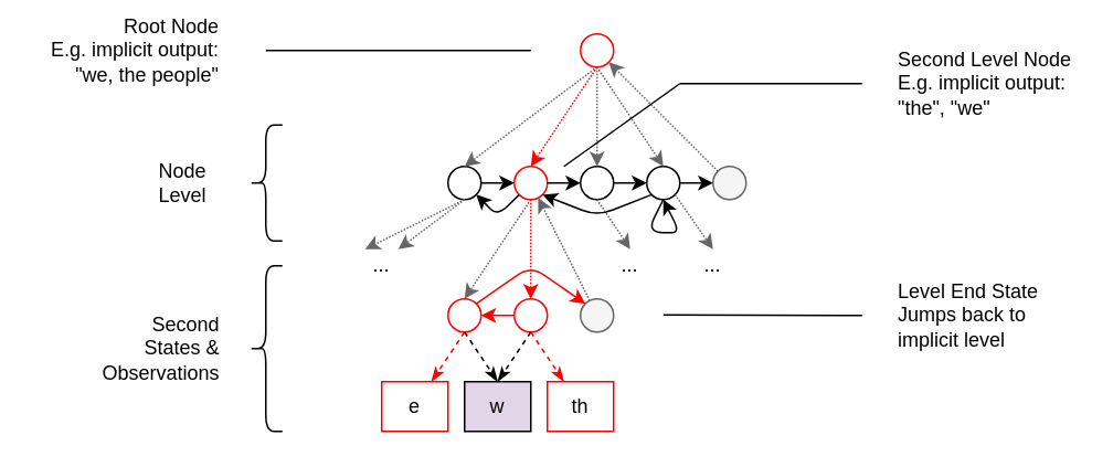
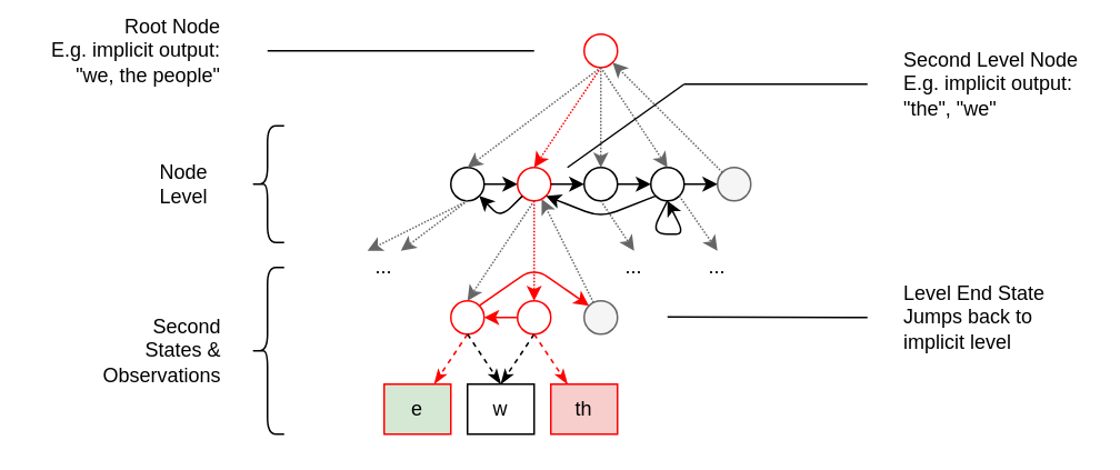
  <mxCell id="0" />
  <mxCell id="1" parent="0" />
  <mxCell id="2" value="" style="ellipse;whiteSpace=wrap;html=1;strokeColor=#FF0000;" vertex="1" parent="1"><mxGeometry x="350" y="20" width="20" height="20" as="geometry" /></mxCell>
  <mxCell id="3" value="" style="ellipse;whiteSpace=wrap;html=1;" vertex="1" parent="1"><mxGeometry x="270" y="100" width="20" height="20" as="geometry" /></mxCell>
  <mxCell id="4" value="" style="ellipse;whiteSpace=wrap;html=1;strokeColor=#FF0000;" vertex="1" parent="1"><mxGeometry x="310" y="100" width="20" height="20" as="geometry" /></mxCell>
  <mxCell id="5" value="" style="ellipse;whiteSpace=wrap;html=1;" vertex="1" parent="1"><mxGeometry x="350" y="100" width="20" height="20" as="geometry" /></mxCell>
  <mxCell id="6" value="" style="ellipse;whiteSpace=wrap;html=1;" vertex="1" parent="1"><mxGeometry x="390" y="100" width="20" height="20" as="geometry" /></mxCell>
  <mxCell id="7" value="" style="ellipse;whiteSpace=wrap;html=1;fillColor=#f5f5f5;strokeColor=#666666;fontColor=#333333;" vertex="1" parent="1"><mxGeometry x="430" y="100" width="20" height="20" as="geometry" /></mxCell>
  <mxCell id="8" value="" style="endArrow=classic;html=1;exitX=1;exitY=0.5;exitDx=0;exitDy=0;entryX=0;entryY=0.5;entryDx=0;entryDy=0;" edge="1" parent="1" source="3" target="4"><mxGeometry width="50" height="50" relative="1" as="geometry"><mxPoint x="470" y="-10" as="sourcePoint" /><mxPoint x="520" y="-60" as="targetPoint" /></mxGeometry></mxCell>
  <mxCell id="9" value="" style="endArrow=classic;html=1;exitX=1;exitY=0.5;exitDx=0;exitDy=0;entryX=0;entryY=0.5;entryDx=0;entryDy=0;" edge="1" parent="1" source="4" target="5"><mxGeometry width="50" height="50" relative="1" as="geometry"><mxPoint x="300" y="120" as="sourcePoint" /><mxPoint x="320" y="120" as="targetPoint" /></mxGeometry></mxCell>
  <mxCell id="10" value="" style="endArrow=classic;html=1;exitX=1;exitY=0.5;exitDx=0;exitDy=0;entryX=0;entryY=0.5;entryDx=0;entryDy=0;" edge="1" parent="1" source="5" target="6"><mxGeometry width="50" height="50" relative="1" as="geometry"><mxPoint x="340" y="120" as="sourcePoint" /><mxPoint x="360" y="120" as="targetPoint" /></mxGeometry></mxCell>
  <mxCell id="11" value="" style="endArrow=classic;html=1;exitX=1;exitY=0.5;exitDx=0;exitDy=0;entryX=0;entryY=0.5;entryDx=0;entryDy=0;" edge="1" parent="1" source="6" target="7"><mxGeometry width="50" height="50" relative="1" as="geometry"><mxPoint x="380" y="120" as="sourcePoint" /><mxPoint x="400" y="120" as="targetPoint" /></mxGeometry></mxCell>
  <mxCell id="12" value="" style="endArrow=classic;html=1;exitX=0;exitY=1;exitDx=0;exitDy=0;entryX=1;entryY=1;entryDx=0;entryDy=0;" edge="1" parent="1" source="4" target="3"><mxGeometry width="50" height="50" relative="1" as="geometry"><mxPoint x="470" y="-10" as="sourcePoint" /><mxPoint x="520" y="-60" as="targetPoint" /><Array as="points"><mxPoint x="300" y="130" /></Array></mxGeometry></mxCell>
  <mxCell id="13" value="" style="endArrow=classic;html=1;exitX=0;exitY=1;exitDx=0;exitDy=0;entryX=1;entryY=1;entryDx=0;entryDy=0;" edge="1" parent="1" source="6" target="4"><mxGeometry width="50" height="50" relative="1" as="geometry"><mxPoint x="470" y="-10" as="sourcePoint" /><mxPoint x="520" y="-60" as="targetPoint" /><Array as="points"><mxPoint x="360" y="130" /></Array></mxGeometry></mxCell>
  <mxCell id="14" value="" style="endArrow=classic;html=1;exitX=0.5;exitY=1;exitDx=0;exitDy=0;" edge="1" parent="1" source="6"><mxGeometry width="50" height="50" relative="1" as="geometry"><mxPoint x="470" y="-10" as="sourcePoint" /><mxPoint x="400" y="120" as="targetPoint" /><Array as="points"><mxPoint x="390" y="140" /><mxPoint x="410" y="140" /></Array></mxGeometry></mxCell>
  <mxCell id="15" value="" style="endArrow=classic;html=1;entryX=0.5;entryY=0;entryDx=0;entryDy=0;exitX=0.5;exitY=1;exitDx=0;exitDy=0;fillColor=#f5f5f5;strokeColor=#666666;dashed=1;dashPattern=1 1;" edge="1" parent="1" source="2" target="3"><mxGeometry width="50" height="50" relative="1" as="geometry"><mxPoint x="470" y="100" as="sourcePoint" /><mxPoint x="520" y="50" as="targetPoint" /></mxGeometry></mxCell>
  <mxCell id="16" value="" style="endArrow=classic;html=1;entryX=0.5;entryY=0;entryDx=0;entryDy=0;fillColor=#f5f5f5;dashed=1;dashPattern=1 1;strokeColor=#FF0000;" edge="1" parent="1" target="4"><mxGeometry width="50" height="50" relative="1" as="geometry"><mxPoint x="360" y="40" as="sourcePoint" /><mxPoint x="290" y="110" as="targetPoint" /></mxGeometry></mxCell>
  <mxCell id="17" value="" style="endArrow=classic;html=1;entryX=0.5;entryY=0;entryDx=0;entryDy=0;exitX=0.5;exitY=1;exitDx=0;exitDy=0;fillColor=#f5f5f5;strokeColor=#666666;dashed=1;dashPattern=1 1;" edge="1" parent="1" source="2" target="5"><mxGeometry width="50" height="50" relative="1" as="geometry"><mxPoint x="370" y="50" as="sourcePoint" /><mxPoint x="330" y="110" as="targetPoint" /></mxGeometry></mxCell>
  <mxCell id="18" value="" style="endArrow=classic;html=1;entryX=0.5;entryY=0;entryDx=0;entryDy=0;fillColor=#f5f5f5;strokeColor=#666666;dashed=1;dashPattern=1 1;" edge="1" parent="1" target="6"><mxGeometry width="50" height="50" relative="1" as="geometry"><mxPoint x="360" y="40" as="sourcePoint" /><mxPoint x="370" y="110" as="targetPoint" /></mxGeometry></mxCell>
  <mxCell id="19" value="" style="endArrow=classic;html=1;fillColor=#f5f5f5;strokeColor=#666666;dashed=1;dashPattern=1 1;" edge="1" parent="1" source="7" target="2"><mxGeometry width="50" height="50" relative="1" as="geometry"><mxPoint x="430" y="30" as="sourcePoint" /><mxPoint x="410" y="110" as="targetPoint" /></mxGeometry></mxCell>
  <mxCell id="20" value="" style="endArrow=classic;html=1;exitX=0.5;exitY=1;exitDx=0;exitDy=0;fillColor=#f5f5f5;strokeColor=#666666;dashed=1;dashPattern=1 1;" edge="1" parent="1" source="3"><mxGeometry width="50" height="50" relative="1" as="geometry"><mxPoint x="370" y="50" as="sourcePoint" /><mxPoint x="220" y="150" as="targetPoint" /></mxGeometry></mxCell>
  <mxCell id="21" value="" style="endArrow=classic;html=1;fillColor=#f5f5f5;strokeColor=#666666;dashed=1;dashPattern=1 1;" edge="1" parent="1"><mxGeometry width="50" height="50" relative="1" as="geometry"><mxPoint x="280" y="120" as="sourcePoint" /><mxPoint x="240" y="150" as="targetPoint" /></mxGeometry></mxCell>
  <mxCell id="22" value="..." style="text;html=1;strokeColor=none;fillColor=none;align=center;verticalAlign=middle;whiteSpace=wrap;rounded=0;" vertex="1" parent="1"><mxGeometry x="210" y="150" width="40" height="20" as="geometry" /></mxCell>
  <mxCell id="23" value="" style="endArrow=classic;html=1;exitX=0.5;exitY=1;exitDx=0;exitDy=0;fillColor=#f5f5f5;strokeColor=#666666;dashed=1;dashPattern=1 1;" edge="1" parent="1" source="5"><mxGeometry width="50" height="50" relative="1" as="geometry"><mxPoint x="290" y="130" as="sourcePoint" /><mxPoint x="380" y="150" as="targetPoint" /></mxGeometry></mxCell>
  <mxCell id="24" value="..." style="text;html=1;strokeColor=none;fillColor=none;align=center;verticalAlign=middle;whiteSpace=wrap;rounded=0;" vertex="1" parent="1"><mxGeometry x="360" y="150" width="40" height="20" as="geometry" /></mxCell>
  <mxCell id="25" value="" style="endArrow=classic;html=1;exitX=1;exitY=1;exitDx=0;exitDy=0;fillColor=#f5f5f5;strokeColor=#666666;dashed=1;dashPattern=1 1;" edge="1" parent="1" source="6"><mxGeometry width="50" height="50" relative="1" as="geometry"><mxPoint x="370" y="130" as="sourcePoint" /><mxPoint x="430" y="150" as="targetPoint" /></mxGeometry></mxCell>
  <mxCell id="26" value="..." style="text;html=1;strokeColor=none;fillColor=none;align=center;verticalAlign=middle;whiteSpace=wrap;rounded=0;" vertex="1" parent="1"><mxGeometry x="410" y="150" width="40" height="20" as="geometry" /></mxCell>
  <mxCell id="27" value="" style="endArrow=classic;html=1;exitX=0.5;exitY=1;exitDx=0;exitDy=0;fillColor=#f5f5f5;strokeColor=#666666;dashed=1;dashPattern=1 1;entryX=0.5;entryY=0;entryDx=0;entryDy=0;" edge="1" parent="1" source="4" target="28"><mxGeometry width="50" height="50" relative="1" as="geometry"><mxPoint x="290" y="130" as="sourcePoint" /><mxPoint x="280" y="170" as="targetPoint" /></mxGeometry></mxCell>
  <mxCell id="28" value="" style="ellipse;whiteSpace=wrap;html=1;strokeColor=#FF0000;" vertex="1" parent="1"><mxGeometry x="270" y="180" width="20" height="20" as="geometry" /></mxCell>
  <mxCell id="29" value="" style="ellipse;whiteSpace=wrap;html=1;strokeColor=#FF0000;" vertex="1" parent="1"><mxGeometry x="310" y="180" width="20" height="20" as="geometry" /></mxCell>
  <mxCell id="30" value="" style="ellipse;whiteSpace=wrap;html=1;fillColor=#f5f5f5;strokeColor=#666666;fontColor=#333333;" vertex="1" parent="1"><mxGeometry x="350" y="180" width="20" height="20" as="geometry" /></mxCell>
  <mxCell id="31" value="" style="endArrow=classic;html=1;fillColor=#f5f5f5;dashed=1;dashPattern=1 1;entryX=0.5;entryY=0;entryDx=0;entryDy=0;strokeColor=#FF0000;" edge="1" parent="1" target="29"><mxGeometry width="50" height="50" relative="1" as="geometry"><mxPoint x="320" y="120" as="sourcePoint" /><mxPoint x="290" y="190" as="targetPoint" /></mxGeometry></mxCell>
  <mxCell id="32" value="" style="endArrow=classic;html=1;fillColor=#f5f5f5;strokeColor=#666666;dashed=1;dashPattern=1 1;" edge="1" parent="1" source="30" target="4"><mxGeometry width="50" height="50" relative="1" as="geometry"><mxPoint x="330" y="130" as="sourcePoint" /><mxPoint x="320" y="120" as="targetPoint" /></mxGeometry></mxCell>
  <mxCell id="33" value="" style="endArrow=classicThin;dashed=1;html=1;endFill=1;exitX=0.5;exitY=1;exitDx=0;exitDy=0;strokeColor=#FF0000;" edge="1" parent="1" source="28"><mxGeometry width="50" height="50" relative="1" as="geometry"><mxPoint x="280" y="230" as="sourcePoint" /><mxPoint x="260" y="230" as="targetPoint" /></mxGeometry></mxCell>
  <mxCell id="34" value="" style="endArrow=classicThin;dashed=1;html=1;endFill=1;" edge="1" parent="1"><mxGeometry width="50" height="50" relative="1" as="geometry"><mxPoint x="280" y="200" as="sourcePoint" /><mxPoint x="300" y="230" as="targetPoint" /></mxGeometry></mxCell>
  <mxCell id="35" value="" style="endArrow=classicThin;dashed=1;html=1;endFill=1;exitX=0.5;exitY=1;exitDx=0;exitDy=0;" edge="1" parent="1" source="29"><mxGeometry width="50" height="50" relative="1" as="geometry"><mxPoint x="290" y="210" as="sourcePoint" /><mxPoint x="300" y="230" as="targetPoint" /></mxGeometry></mxCell>
  <mxCell id="36" value="" style="endArrow=classicThin;dashed=1;html=1;endFill=1;exitX=0.5;exitY=1;exitDx=0;exitDy=0;strokeColor=#FF0000;" edge="1" parent="1" source="29"><mxGeometry width="50" height="50" relative="1" as="geometry"><mxPoint x="330" y="210" as="sourcePoint" /><mxPoint x="340" y="230" as="targetPoint" /></mxGeometry></mxCell>
- <mxCell id="37" value="e" style="rounded=0;whiteSpace=wrap;html=1;strokeColor=#FF0000;" vertex="1" parent="1"><mxGeometry x="230" y="230" width="40" height="30" as="geometry" /></mxCell>
- <mxCell id="38" value="w" style="rounded=0;whiteSpace=wrap;html=1;fillColor=#e1d5e7;" vertex="1" parent="1"><mxGeometry x="280" y="230" width="40" height="30" as="geometry" /></mxCell>
- <mxCell id="39" value="th" style="rounded=0;whiteSpace=wrap;html=1;strokeColor=#FF0000;" vertex="1" parent="1"><mxGeometry x="330" y="230" width="40" height="30" as="geometry" /></mxCell>
+ <mxCell id="37" value="e" style="rounded=0;whiteSpace=wrap;html=1;strokeColor=#FF0000;fillColor=#d5e8d4;" vertex="1" parent="1"><mxGeometry x="230" y="230" width="40" height="30" as="geometry" /></mxCell>
+ <mxCell id="38" value="w" style="rounded=0;whiteSpace=wrap;html=1;" vertex="1" parent="1"><mxGeometry x="280" y="230" width="40" height="30" as="geometry" /></mxCell>
+ <mxCell id="39" value="th" style="rounded=0;whiteSpace=wrap;html=1;strokeColor=#FF0000;fillColor=#f8cecc;" vertex="1" parent="1"><mxGeometry x="330" y="230" width="40" height="30" as="geometry" /></mxCell>
  <mxCell id="40" value="" style="endArrow=classic;html=1;exitX=1;exitY=0;exitDx=0;exitDy=0;entryX=0;entryY=0;entryDx=0;entryDy=0;strokeColor=#FF0000;" edge="1" parent="1" source="28" target="30"><mxGeometry width="50" height="50" relative="1" as="geometry"><mxPoint x="300" y="120" as="sourcePoint" /><mxPoint x="320" y="120" as="targetPoint" /><Array as="points"><mxPoint x="320" y="160" /></Array></mxGeometry></mxCell>
  <mxCell id="41" value="" style="endArrow=classic;html=1;exitX=0;exitY=0.5;exitDx=0;exitDy=0;entryX=1;entryY=0.5;entryDx=0;entryDy=0;strokeColor=#FF0000;" edge="1" parent="1" source="29" target="28"><mxGeometry width="50" height="50" relative="1" as="geometry"><mxPoint x="340" y="120" as="sourcePoint" /><mxPoint x="360" y="120" as="targetPoint" /></mxGeometry></mxCell>
  <mxCell id="42" value="&lt;div style=&quot;text-align: right&quot;&gt;Second&lt;/div&gt;&lt;div style=&quot;text-align: right&quot;&gt;States &amp;amp;&lt;br&gt;Observations&lt;/div&gt;" style="shape=curlyBracket;whiteSpace=wrap;html=1;rounded=1;size=0.5;spacingLeft=9;spacingRight=136;" vertex="1" parent="1"><mxGeometry x="150" y="160" width="20" height="100" as="geometry" /></mxCell>
  <mxCell id="43" value="&lt;div style=&quot;text-align: right&quot;&gt;Node&lt;/div&gt;&lt;div style=&quot;text-align: right&quot;&gt;Level&lt;/div&gt;" style="shape=curlyBracket;whiteSpace=wrap;html=1;rounded=1;size=0.5;spacingLeft=9;spacingRight=110;" vertex="1" parent="1"><mxGeometry x="150" y="75" width="20" height="70" as="geometry" /></mxCell>
  <mxCell id="44" value="" style="endArrow=none;html=1;" edge="1" parent="1"><mxGeometry width="50" height="50" relative="1" as="geometry"><mxPoint x="160" y="30" as="sourcePoint" /><mxPoint x="320" y="30" as="targetPoint" /></mxGeometry></mxCell>
  <mxCell id="45" value="Root Node&lt;br&gt;E.g. implicit output: &quot;we, the people&quot;" style="text;html=1;strokeColor=none;fillColor=none;align=right;verticalAlign=middle;whiteSpace=wrap;rounded=0;spacingRight=6;" vertex="1" parent="1"><mxGeometry x="20" y="20" width="120" height="20" as="geometry" /></mxCell>
  <mxCell id="46" value="" style="endArrow=none;html=1;" edge="1" parent="1"><mxGeometry width="50" height="50" relative="1" as="geometry"><mxPoint x="400" y="189.66" as="sourcePoint" /><mxPoint x="520" y="190" as="targetPoint" /></mxGeometry></mxCell>
  <mxCell id="47" value="Level End State&lt;br&gt;Jumps back to implicit level" style="text;html=1;strokeColor=none;fillColor=none;align=left;verticalAlign=middle;whiteSpace=wrap;rounded=0;" vertex="1" parent="1"><mxGeometry x="540" y="180" width="90" height="20" as="geometry" /></mxCell>
  <mxCell id="48" value="" style="endArrow=none;html=1;" edge="1" parent="1"><mxGeometry width="50" height="50" relative="1" as="geometry"><mxPoint x="410" y="50" as="sourcePoint" /><mxPoint x="520" y="50" as="targetPoint" /></mxGeometry></mxCell>
  <mxCell id="49" value="" style="endArrow=none;html=1;" edge="1" parent="1"><mxGeometry width="50" height="50" relative="1" as="geometry"><mxPoint x="340" y="100" as="sourcePoint" /><mxPoint x="410" y="50" as="targetPoint" /></mxGeometry></mxCell>
  <mxCell id="50" value="Second Level Node&lt;br&gt;E.g. implicit output:&lt;br&gt;&quot;the&quot;, &quot;we&quot;" style="text;html=1;strokeColor=none;fillColor=none;align=left;verticalAlign=middle;whiteSpace=wrap;rounded=0;" vertex="1" parent="1"><mxGeometry x="540" y="40" width="110" height="20" as="geometry" /></mxCell>
